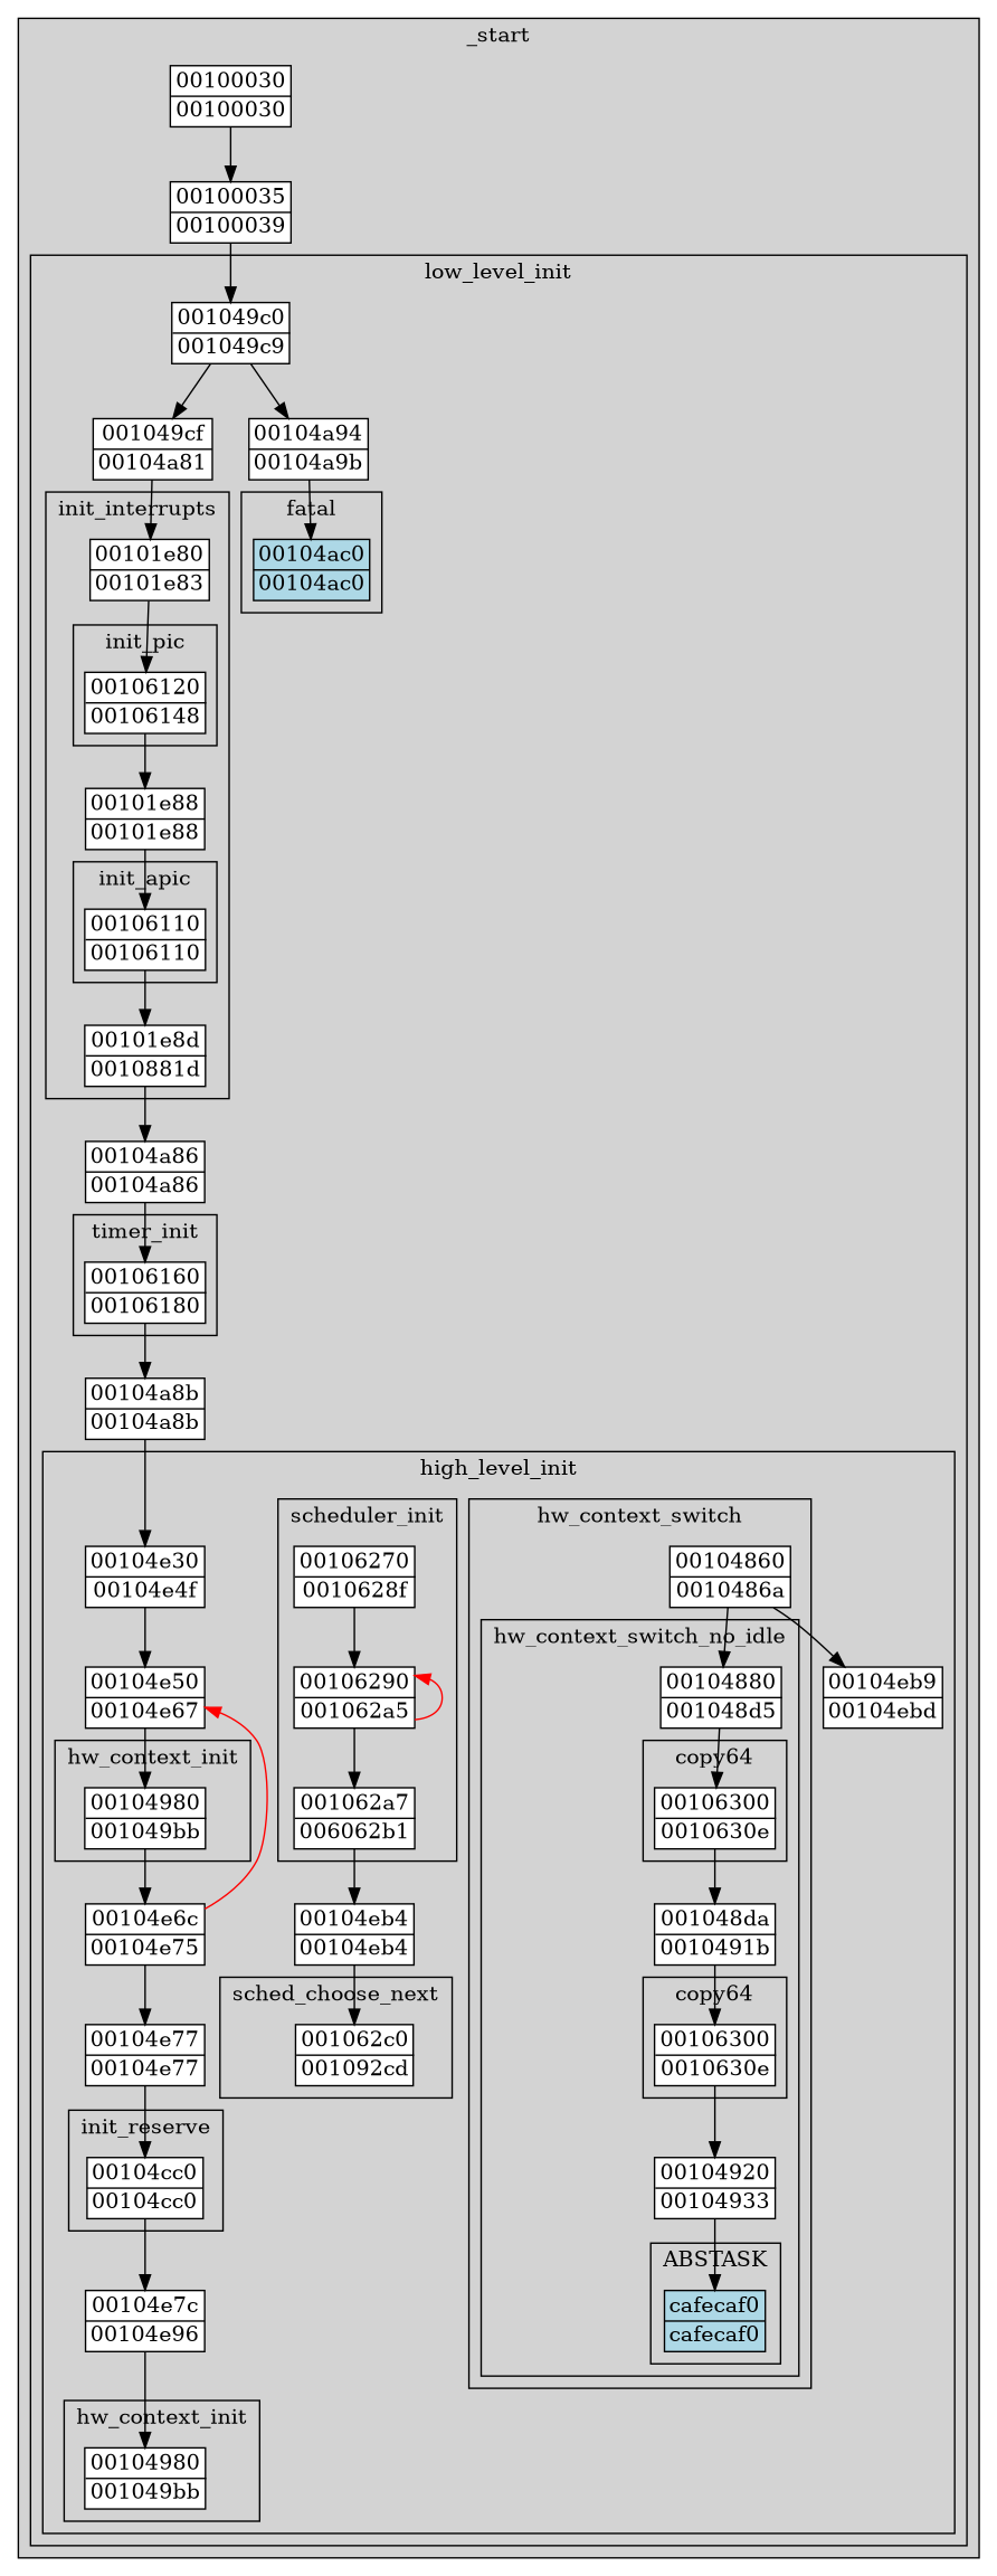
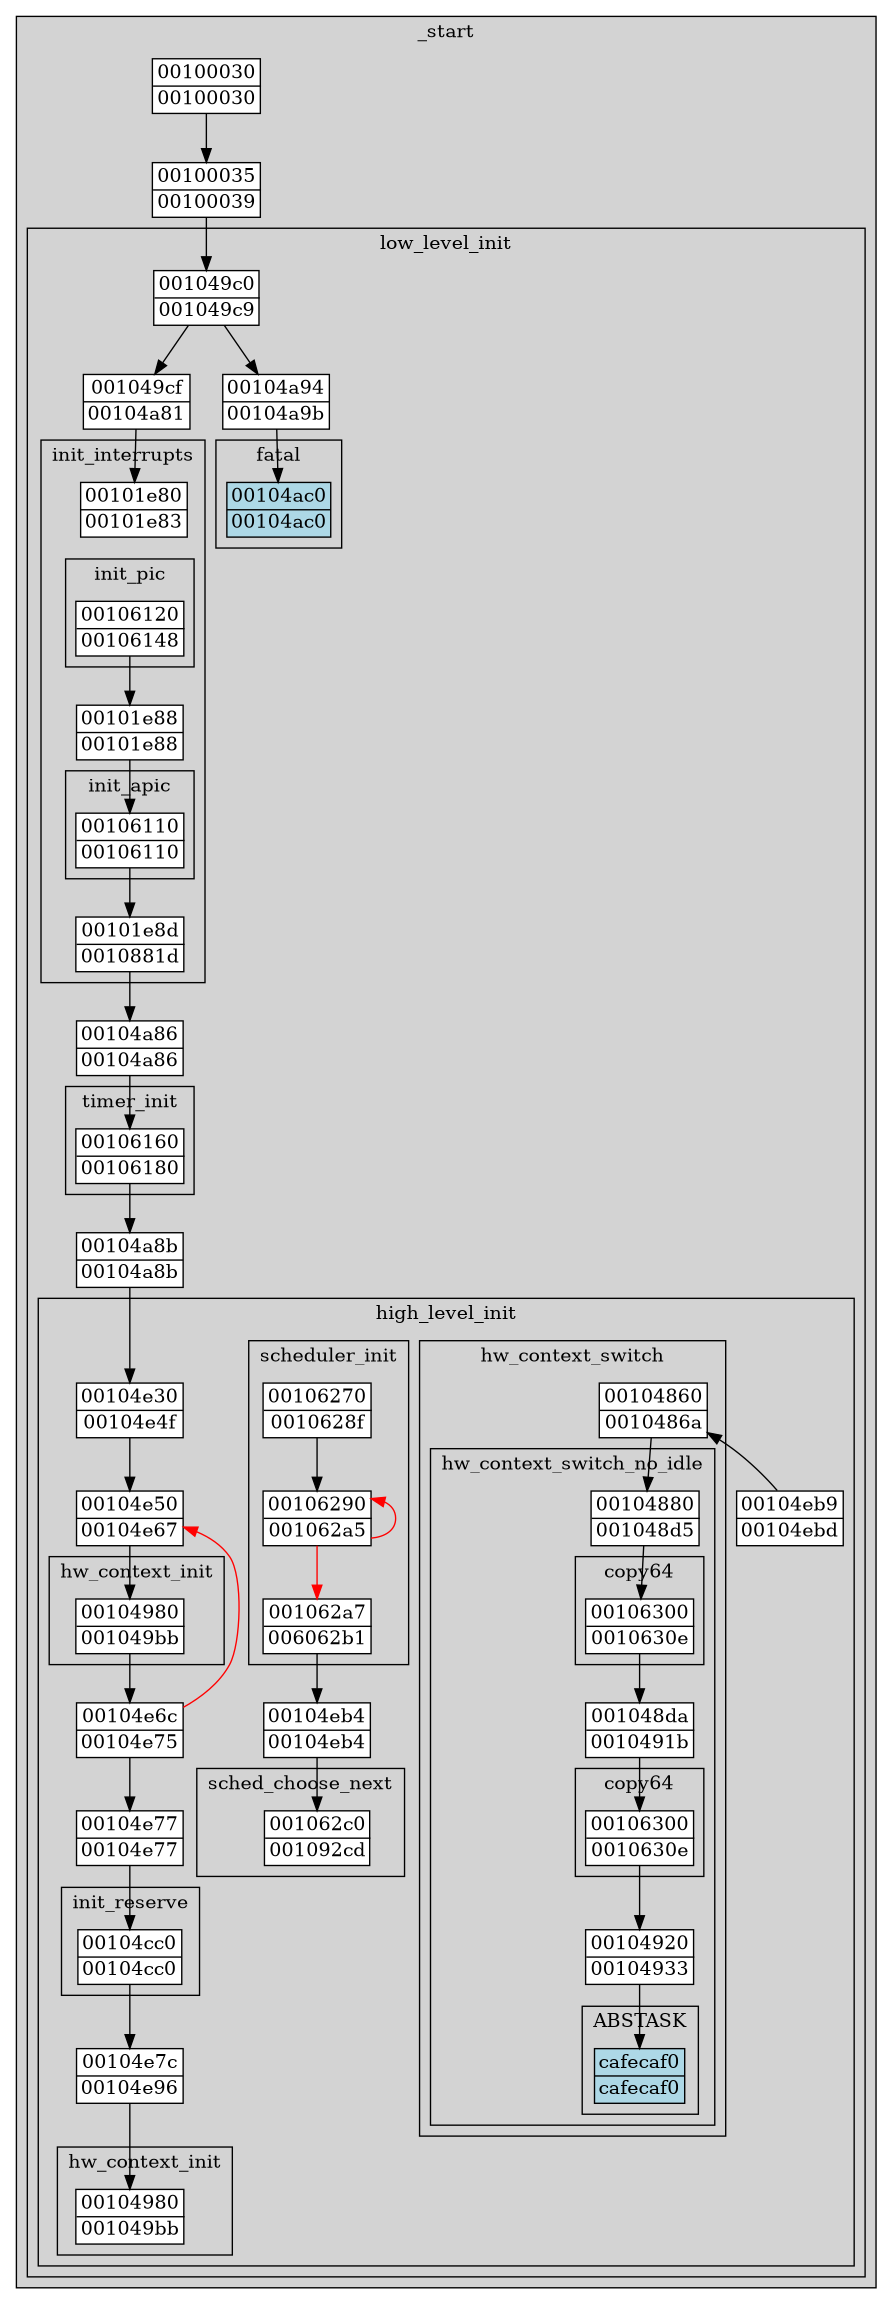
  digraph {
    node [fillcolor=white margin=0 shape=none style="filled,solid"]
    n1 [fillcolor=lightblue label=<<TABLE BORDER="1" CELLBORDER="0" CELLSPACING="0"><TR><TD>00104ac0</TD></TR><HR/><TR><TD>00104ac0</TD></TR></TABLE>>]
    n2 [fillcolor=lightblue label=<<TABLE BORDER="1" CELLBORDER="0" CELLSPACING="0"><TR><TD>cafecaf0</TD></TR><HR/><TR><TD>cafecaf0</TD></TR></TABLE>>]
    n3 [label=<<TABLE BORDER="1" CELLBORDER="0" CELLSPACING="0"><TR><TD>00106300</TD></TR><HR/><TR><TD>0010630e</TD></TR></TABLE>>]
    n4 [label=<<TABLE BORDER="1" CELLBORDER="0" CELLSPACING="0"><TR><TD>00106300</TD></TR><HR/><TR><TD>0010630e</TD></TR></TABLE>>]
    n5 [label=<<TABLE BORDER="1" CELLBORDER="0" CELLSPACING="0"><TR><TD>00104880</TD></TR><HR/><TR><TD>001048d5</TD></TR></TABLE>>]
    n6 [label=<<TABLE BORDER="1" CELLBORDER="0" CELLSPACING="0"><TR><TD>001048da</TD></TR><HR/><TR><TD>0010491b</TD></TR></TABLE>>]
    n7 [label=<<TABLE BORDER="1" CELLBORDER="0" CELLSPACING="0"><TR><TD>00104920</TD></TR><HR/><TR><TD>00104933</TD></TR></TABLE>>]
    n8 [label=<<TABLE BORDER="1" CELLBORDER="0" CELLSPACING="0"><TR><TD>00104860</TD></TR><HR/><TR><TD>0010486a</TD></TR></TABLE>>]
    n9 [label=<<TABLE BORDER="1" CELLBORDER="0" CELLSPACING="0"><TR><TD>001062c0</TD></TR><HR/><TR><TD>001092cd</TD></TR></TABLE>>]
    n10 [label=<<TABLE BORDER="1" CELLBORDER="0" CELLSPACING="0"><TR><TD>00106290</TD></TR><HR/><TR><TD>001062a5</TD></TR></TABLE>>]
    n11 [label=<<TABLE BORDER="1" CELLBORDER="0" CELLSPACING="0"><TR><TD>001062a7</TD></TR><HR/><TR><TD>006062b1</TD></TR></TABLE>>]
    n12 [label=<<TABLE BORDER="1" CELLBORDER="0" CELLSPACING="0"><TR><TD>00106270</TD></TR><HR/><TR><TD>0010628f</TD></TR></TABLE>>]
    n13 [label=<<TABLE BORDER="1" CELLBORDER="0" CELLSPACING="0"><TR><TD>00104980</TD></TR><HR/><TR><TD>001049bb</TD></TR></TABLE>>]
    n14 [label=<<TABLE BORDER="1" CELLBORDER="0" CELLSPACING="0"><TR><TD>00104cc0</TD></TR><HR/><TR><TD>00104cc0</TD></TR></TABLE>>]
    n15 [label=<<TABLE BORDER="1" CELLBORDER="0" CELLSPACING="0"><TR><TD>00104980</TD></TR><HR/><TR><TD>001049bb</TD></TR></TABLE>>]
    n16 [label=<<TABLE BORDER="1" CELLBORDER="0" CELLSPACING="0"><TR><TD>00104eb4</TD></TR><HR/><TR><TD>00104eb4</TD></TR></TABLE>>]
    n17 [label=<<TABLE BORDER="1" CELLBORDER="0" CELLSPACING="0"><TR><TD>00104e30</TD></TR><HR/><TR><TD>00104e4f</TD></TR></TABLE>>]
    n18 [label=<<TABLE BORDER="1" CELLBORDER="0" CELLSPACING="0"><TR><TD>00104e50</TD></TR><HR/><TR><TD>00104e67</TD></TR></TABLE>>]
    n19 [label=<<TABLE BORDER="1" CELLBORDER="0" CELLSPACING="0"><TR><TD>00104eb9</TD></TR><HR/><TR><TD>00104ebd</TD></TR></TABLE>>]
    n20 [label=<<TABLE BORDER="1" CELLBORDER="0" CELLSPACING="0"><TR><TD>00104e6c</TD></TR><HR/><TR><TD>00104e75</TD></TR></TABLE>>]
    n21 [label=<<TABLE BORDER="1" CELLBORDER="0" CELLSPACING="0"><TR><TD>00104e77</TD></TR><HR/><TR><TD>00104e77</TD></TR></TABLE>>]
    n22 [label=<<TABLE BORDER="1" CELLBORDER="0" CELLSPACING="0"><TR><TD>00104e7c</TD></TR><HR/><TR><TD>00104e96</TD></TR></TABLE>>]
    n23 [label=<<TABLE BORDER="1" CELLBORDER="0" CELLSPACING="0"><TR><TD>00106160</TD></TR><HR/><TR><TD>00106180</TD></TR></TABLE>>]
    n24 [label=<<TABLE BORDER="1" CELLBORDER="0" CELLSPACING="0"><TR><TD>00106110</TD></TR><HR/><TR><TD>00106110</TD></TR></TABLE>>]
    n25 [label=<<TABLE BORDER="1" CELLBORDER="0" CELLSPACING="0"><TR><TD>00106120</TD></TR><HR/><TR><TD>00106148</TD></TR></TABLE>>]
    n26 [label=<<TABLE BORDER="1" CELLBORDER="0" CELLSPACING="0"><TR><TD>00101e88</TD></TR><HR/><TR><TD>00101e88</TD></TR></TABLE>>]
    n27 [label=<<TABLE BORDER="1" CELLBORDER="0" CELLSPACING="0"><TR><TD>00101e80</TD></TR><HR/><TR><TD>00101e83</TD></TR></TABLE>>]
    n28 [label=<<TABLE BORDER="1" CELLBORDER="0" CELLSPACING="0"><TR><TD>00101e8d</TD></TR><HR/><TR><TD>0010881d</TD></TR></TABLE>>]
    n29 [label=<<TABLE BORDER="1" CELLBORDER="0" CELLSPACING="0"><TR><TD>00104a8b</TD></TR><HR/><TR><TD>00104a8b</TD></TR></TABLE>>]
    n30 [label=<<TABLE BORDER="1" CELLBORDER="0" CELLSPACING="0"><TR><TD>00104a86</TD></TR><HR/><TR><TD>00104a86</TD></TR></TABLE>>]
    n31 [label=<<TABLE BORDER="1" CELLBORDER="0" CELLSPACING="0"><TR><TD>001049cf</TD></TR><HR/><TR><TD>00104a81</TD></TR></TABLE>>]
    n32 [label=<<TABLE BORDER="1" CELLBORDER="0" CELLSPACING="0"><TR><TD>00104a94</TD></TR><HR/><TR><TD>00104a9b</TD></TR></TABLE>>]
    n33 [label=<<TABLE BORDER="1" CELLBORDER="0" CELLSPACING="0"><TR><TD>001049c0</TD></TR><HR/><TR><TD>001049c9</TD></TR></TABLE>>]
    n34 [label=<<TABLE BORDER="1" CELLBORDER="0" CELLSPACING="0"><TR><TD>00100030</TD></TR><HR/><TR><TD>00100030</TD></TR></TABLE>>]
    n35 [label=<<TABLE BORDER="1" CELLBORDER="0" CELLSPACING="0"><TR><TD>00100035</TD></TR><HR/><TR><TD>00100039</TD></TR></TABLE>>]
    subgraph cluster_1 {
      color=black
      fillcolor=lightgrey
      label=_start
      style="filled,solid"
      n34
      n35
      subgraph cluster_2 {
        color=black
        fillcolor=lightgrey
        label=low_level_init
        style="filled,solid"
        n29
        n30
        n31
        n32
        n33
        subgraph cluster_3 {
          color=black
          fillcolor=lightgrey
          label=fatal
          style="filled,solid"
          n1
        }
        subgraph cluster_4 {
          color=black
          fillcolor=lightgrey
          label=high_level_init
          style="filled,solid"
          n16
          n17
          n18
          n19
          n20
          n21
          n22
          subgraph cluster_5 {
            color=black
            fillcolor=lightgrey
            label=hw_context_switch
            style="filled,solid"
            n8
            subgraph cluster_6 {
              color=black
              fillcolor=lightgrey
              label=hw_context_switch_no_idle
              style="filled,solid"
              n5
              n6
              n7
              subgraph cluster_7 {
                color=black
                fillcolor=lightgrey
                label=ABSTASK
                style="filled,solid"
                n2
              }
              subgraph cluster_8 {
                color=black
                fillcolor=lightgrey
                label=copy64
                style="filled,solid"
                n3
              }
              subgraph cluster_9 {
                color=black
                fillcolor=lightgrey
                label=copy64
                style="filled,solid"
                n4
              }
            }
          }
          subgraph cluster_10 {
            color=black
            fillcolor=lightgrey
            label=sched_choose_next
            style="filled,solid"
            n9
          }
          subgraph cluster_11 {
            color=black
            fillcolor=lightgrey
            label=scheduler_init
            style="filled,solid"
            n10
            n11
            n12
          }
          subgraph cluster_12 {
            color=black
            fillcolor=lightgrey
            label=hw_context_init
            style="filled,solid"
            n13
          }
          subgraph cluster_13 {
            color=black
            fillcolor=lightgrey
            label=init_reserve
            style="filled,solid"
            n14
          }
          subgraph cluster_14 {
            color=black
            fillcolor=lightgrey
            label=hw_context_init
            style="filled,solid"
            n15
          }
        }
        subgraph cluster_15 {
          color=black
          fillcolor=lightgrey
          label=timer_init
          style="filled,solid"
          n23
        }
        subgraph cluster_16 {
          color=black
          fillcolor=lightgrey
          label=init_interrupts
          style="filled,solid"
          n26
          n27
          n28
          subgraph cluster_17 {
            color=black
            fillcolor=lightgrey
            label=init_apic
            style="filled,solid"
            n24
          }
          subgraph cluster_18 {
            color=black
            fillcolor=lightgrey
            label=init_pic
            style="filled,solid"
            n25
          }
        }
      }
    }
    n3 -> n7
    n4 -> n6
    n5 -> n4
    n6 -> n3
    n7 -> n2
    n8 -> n5
    n10 -> n10 [color=red dir=back]
-   n10 -> n11
+   n10 -> n11 [color=red]
    n11 -> n16
    n12 -> n10
    n14 -> n22
    n15 -> n20
    n16 -> n9
    n17 -> n18
    n18 -> n15
-   n8 -> n19
+   n19 -> n8
    n20 -> n18 [color=red constraint=false]
    n20 -> n21
    n21 -> n14
    n22 -> n13
    n23 -> n29
    n24 -> n28
    n25 -> n26
    n26 -> n24
-   n27 -> n25
    n28 -> n30
    n29 -> n17
    n30 -> n23
    n31 -> n27
    n32 -> n1
    n33 -> n31
    n33 -> n32
    n34 -> n35
    n35 -> n33
  }
